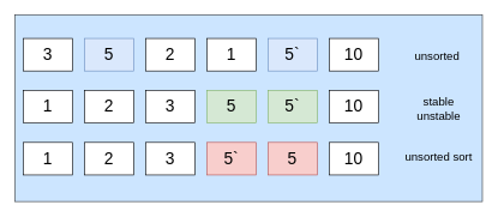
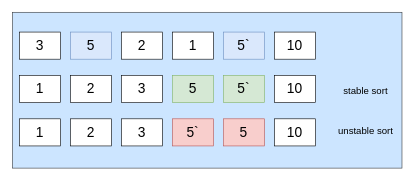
  <mxCell id="0" />
  <mxCell id="1" parent="0" />
  <mxCell id="2" value="" style="rounded=0;whiteSpace=wrap;html=1;fillColor=#cce5ff;strokeColor=#36393d;" vertex="1" parent="1"><mxGeometry x="20" y="20" width="650" height="260" as="geometry" /></mxCell>
  <mxCell id="3" value="" style="group" vertex="1" connectable="0" parent="1"><mxGeometry x="32" y="53" width="630" height="190" as="geometry" /></mxCell>
  <mxCell id="4" value="" style="group" vertex="1" connectable="0" parent="3"><mxGeometry width="493.5" height="190" as="geometry" /></mxCell>
  <mxCell id="5" value="" style="group" vertex="1" connectable="0" parent="4"><mxGeometry width="493.5" height="45.238" as="geometry" /></mxCell>
  <mxCell id="6" value="" style="group;align=center;fontSize=23;" parent="5" vertex="1" connectable="0"><mxGeometry width="408.414" height="45.238" as="geometry" /></mxCell>
  <mxCell id="7" value="5" style="rounded=0;whiteSpace=wrap;html=1;flipV=1;flipH=1;fontSize=23;fillColor=#dae8fc;strokeColor=#6c8ebf;" parent="6" vertex="1"><mxGeometry x="85.086" width="68.069" height="45.238" as="geometry" /></mxCell>
  <mxCell id="8" value="3" style="rounded=0;whiteSpace=wrap;html=1;flipV=1;flipH=1;fontSize=23;" parent="6" vertex="1"><mxGeometry width="68.069" height="45.238" as="geometry" /></mxCell>
  <mxCell id="9" value="5`" style="rounded=0;whiteSpace=wrap;html=1;flipV=1;flipH=1;fontSize=23;fillColor=#dae8fc;strokeColor=#6c8ebf;" parent="6" vertex="1"><mxGeometry x="340.345" width="68.069" height="45.238" as="geometry" /></mxCell>
  <mxCell id="10" value="1" style="rounded=0;whiteSpace=wrap;html=1;flipV=1;flipH=1;fontSize=23;" parent="6" vertex="1"><mxGeometry x="255.259" width="68.069" height="45.238" as="geometry" /></mxCell>
  <mxCell id="11" value="2" style="rounded=0;whiteSpace=wrap;html=1;flipV=1;flipH=1;fontSize=23;" parent="6" vertex="1"><mxGeometry x="170.172" width="68.069" height="45.238" as="geometry" /></mxCell>
  <mxCell id="12" value="10" style="rounded=0;whiteSpace=wrap;html=1;flipV=1;flipH=1;fontSize=23;" vertex="1" parent="5"><mxGeometry x="425.431" width="68.069" height="45.238" as="geometry" /></mxCell>
  <mxCell id="13" value="" style="group;rounded=1;" vertex="1" connectable="0" parent="4"><mxGeometry y="72.381" width="493.5" height="45.238" as="geometry" /></mxCell>
  <mxCell id="14" value="" style="group;align=center;fontSize=23;" vertex="1" connectable="0" parent="13"><mxGeometry width="408.414" height="45.238" as="geometry" /></mxCell>
  <mxCell id="15" value="2" style="rounded=0;whiteSpace=wrap;html=1;flipV=1;flipH=1;fontSize=23;" vertex="1" parent="14"><mxGeometry x="85.086" width="68.069" height="45.238" as="geometry" /></mxCell>
  <mxCell id="16" value="1" style="rounded=0;whiteSpace=wrap;html=1;flipV=1;flipH=1;fontSize=23;" vertex="1" parent="14"><mxGeometry width="68.069" height="45.238" as="geometry" /></mxCell>
  <mxCell id="17" value="5`" style="rounded=0;whiteSpace=wrap;html=1;flipV=1;flipH=1;fontSize=23;fillColor=#d5e8d4;strokeColor=#82b366;" vertex="1" parent="14"><mxGeometry x="340.345" width="68.069" height="45.238" as="geometry" /></mxCell>
  <mxCell id="18" value="5" style="rounded=0;whiteSpace=wrap;html=1;flipV=1;flipH=1;fontSize=23;fillColor=#d5e8d4;strokeColor=#82b366;" vertex="1" parent="14"><mxGeometry x="255.259" width="68.069" height="45.238" as="geometry" /></mxCell>
  <mxCell id="19" value="3" style="rounded=0;whiteSpace=wrap;html=1;flipV=1;flipH=1;fontSize=23;" vertex="1" parent="14"><mxGeometry x="170.172" width="68.069" height="45.238" as="geometry" /></mxCell>
  <mxCell id="20" value="10" style="rounded=0;whiteSpace=wrap;html=1;flipV=1;flipH=1;fontSize=23;" vertex="1" parent="13"><mxGeometry x="425.431" width="68.069" height="45.238" as="geometry" /></mxCell>
  <mxCell id="21" value="" style="group" vertex="1" connectable="0" parent="4"><mxGeometry y="144.762" width="493.5" height="45.238" as="geometry" /></mxCell>
  <mxCell id="22" value="" style="group;align=center;fontSize=23;" vertex="1" connectable="0" parent="21"><mxGeometry width="408.414" height="45.238" as="geometry" /></mxCell>
  <mxCell id="23" value="2" style="rounded=0;whiteSpace=wrap;html=1;flipV=1;flipH=1;fontSize=23;" vertex="1" parent="22"><mxGeometry x="85.086" width="68.069" height="45.238" as="geometry" /></mxCell>
  <mxCell id="24" value="1" style="rounded=0;whiteSpace=wrap;html=1;flipV=1;flipH=1;fontSize=23;" vertex="1" parent="22"><mxGeometry width="68.069" height="45.238" as="geometry" /></mxCell>
  <mxCell id="25" value="5" style="rounded=0;whiteSpace=wrap;html=1;flipV=1;flipH=1;fontSize=23;fillColor=#f8cecc;strokeColor=#b85450;" vertex="1" parent="22"><mxGeometry x="340.345" width="68.069" height="45.238" as="geometry" /></mxCell>
  <mxCell id="26" value="5`" style="rounded=0;whiteSpace=wrap;html=1;flipV=1;flipH=1;fontSize=23;fillColor=#f8cecc;strokeColor=#b85450;" vertex="1" parent="22"><mxGeometry x="255.259" width="68.069" height="45.238" as="geometry" /></mxCell>
  <mxCell id="27" value="3" style="rounded=0;whiteSpace=wrap;html=1;flipV=1;flipH=1;fontSize=23;" vertex="1" parent="22"><mxGeometry x="170.172" width="68.069" height="45.238" as="geometry" /></mxCell>
  <mxCell id="28" value="10" style="rounded=0;whiteSpace=wrap;html=1;flipV=1;flipH=1;fontSize=23;" vertex="1" parent="21"><mxGeometry x="425.431" width="68.069" height="45.238" as="geometry" /></mxCell>
  <mxCell id="29" value="" style="group" vertex="1" connectable="0" parent="3"><mxGeometry x="525" width="105" height="190" as="geometry" /></mxCell>
- <mxCell id="30" value="unsorted&amp;nbsp;" style="text;html=1;strokeColor=none;fillColor=none;align=center;verticalAlign=middle;whiteSpace=wrap;rounded=0;fontSize=16;" vertex="1" parent="29"><mxGeometry width="105" height="50" as="geometry" /></mxCell>
- <mxCell id="31" value="unsorted sort" style="text;html=1;strokeColor=none;fillColor=none;align=center;verticalAlign=middle;whiteSpace=wrap;rounded=0;fontSize=16;" vertex="1" parent="29"><mxGeometry y="140" width="105" height="50" as="geometry" /></mxCell>
- <mxCell id="32" value="stable unstable" style="text;html=1;strokeColor=none;fillColor=none;align=center;verticalAlign=middle;whiteSpace=wrap;rounded=0;fontSize=16;" vertex="1" parent="29"><mxGeometry y="70" width="105" height="55" as="geometry" /></mxCell>
+ <mxCell id="31" value="unstable sort" style="text;html=1;strokeColor=none;fillColor=none;align=center;verticalAlign=middle;whiteSpace=wrap;rounded=0;fontSize=16;" vertex="1" parent="29"><mxGeometry y="140" width="105" height="50" as="geometry" /></mxCell>
+ <mxCell id="32" value="stable sort" style="text;html=1;strokeColor=none;fillColor=none;align=center;verticalAlign=middle;whiteSpace=wrap;rounded=0;fontSize=16;" vertex="1" parent="29"><mxGeometry y="70" width="105" height="55" as="geometry" /></mxCell>
